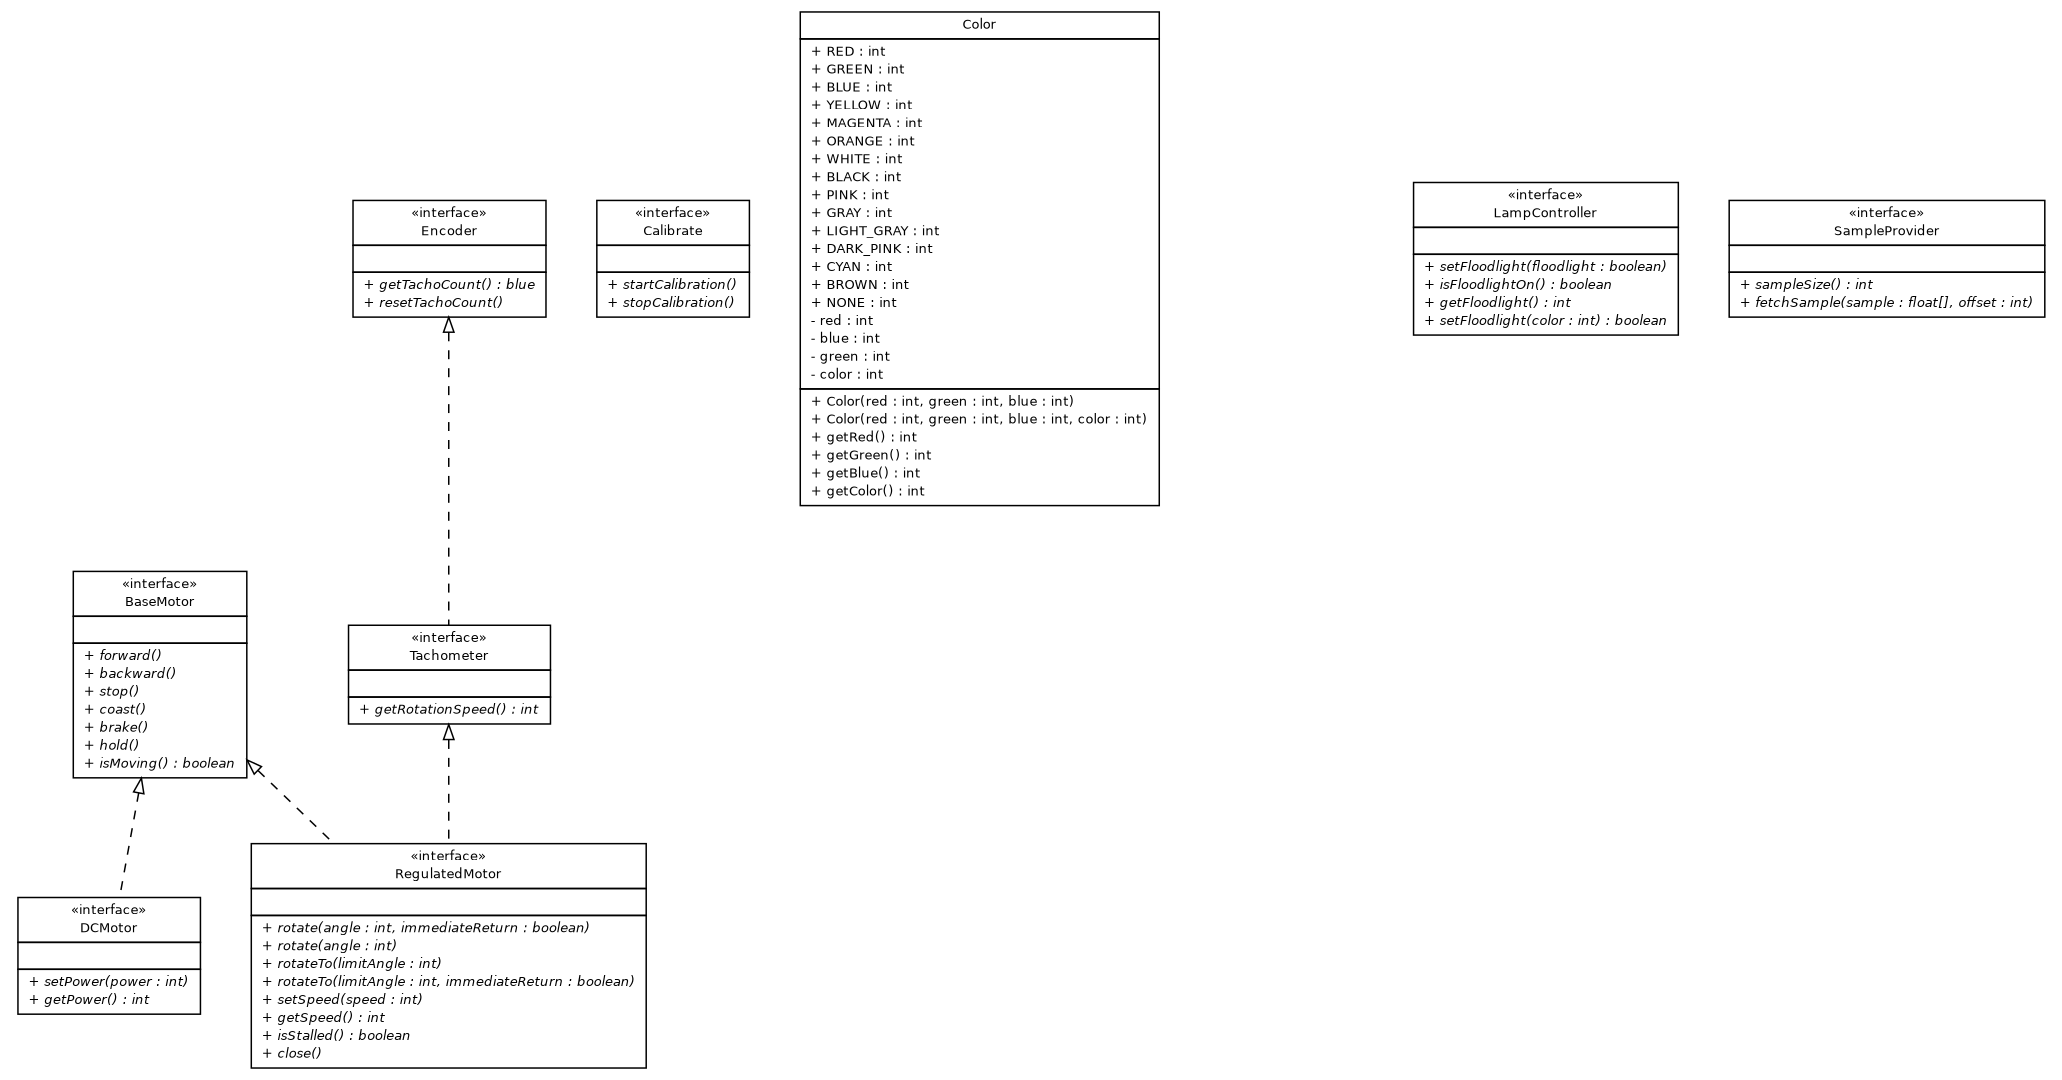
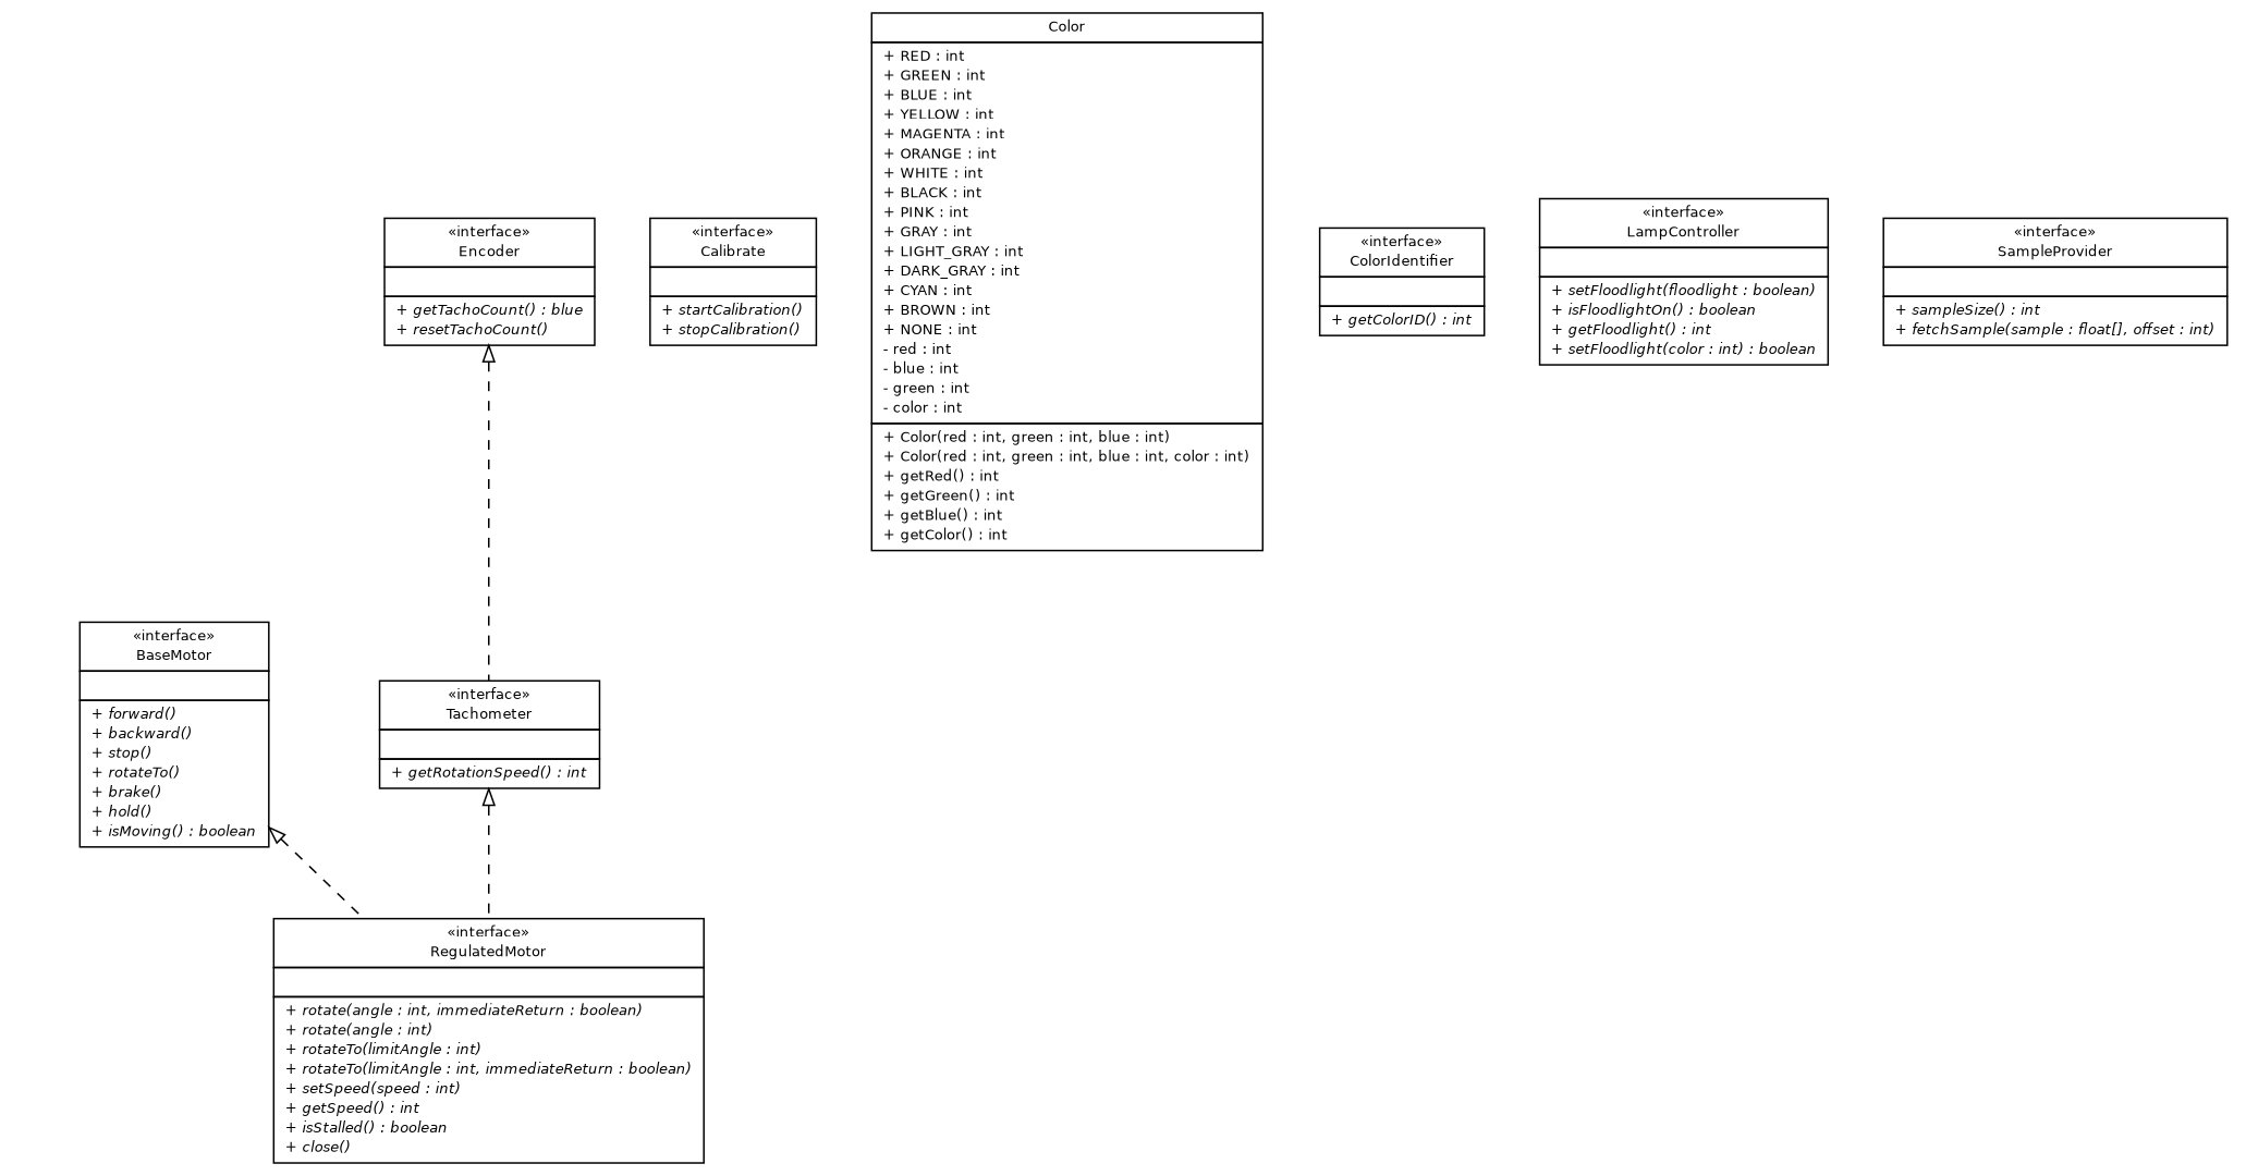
  digraph {
    nodesep=0.25
    ranksep=0.5
    node [fontcolor=black fontname=Helvetica fontsize=9.0 shape=plaintext]
    edge [arrowtail=empty dir=back fontname=Helvetica fontsize=10 headport=p labelfontname=Helvetica labelfontsize=10 style=dashed tailport=p]
-   n1 [label=<<table title="lejos.robotics.BaseMotor" border="0" cellborder="1" cellspacing="0" cellpadding="2" port="p" href="./BaseMotor.html"> 		<tr><td><table border="0" cellspacing="0" cellpadding="1"> <tr><td align="center" balign="center"> &#171;interface&#187; </td></tr> <tr><td align="center" balign="center"> BaseMotor </td></tr> 		</table></td></tr> 		<tr><td><table border="0" cellspacing="0" cellpadding="1"> <tr><td align="left" balign="left">  </td></tr> 		</table></td></tr> 		<tr><td><table border="0" cellspacing="0" cellpadding="1"> <tr><td align="left" balign="left"><font face="Helvetica-Oblique" point-size="9.0"> + forward() </font></td></tr> <tr><td align="left" balign="left"><font face="Helvetica-Oblique" point-size="9.0"> + backward() </font></td></tr> <tr><td align="left" balign="left"><font face="Helvetica-Oblique" point-size="9.0"> + stop() </font></td></tr> <tr><td align="left" balign="left"><font face="Helvetica-Oblique" point-size="9.0"> + coast() </font></td></tr> <tr><td align="left" balign="left"><font face="Helvetica-Oblique" point-size="9.0"> + brake() </font></td></tr> <tr><td align="left" balign="left"><font face="Helvetica-Oblique" point-size="9.0"> + hold() </font></td></tr> <tr><td align="left" balign="left"><font face="Helvetica-Oblique" point-size="9.0"> + isMoving() : boolean </font></td></tr> 		</table></td></tr> 		</table>>]
-   n2 [label=<<table title="lejos.robotics.DCMotor" border="0" cellborder="1" cellspacing="0" cellpadding="2" port="p" href="./DCMotor.html"> 		<tr><td><table border="0" cellspacing="0" cellpadding="1"> <tr><td align="center" balign="center"> &#171;interface&#187; </td></tr> <tr><td align="center" balign="center"> DCMotor </td></tr> 		</table></td></tr> 		<tr><td><table border="0" cellspacing="0" cellpadding="1"> <tr><td align="left" balign="left">  </td></tr> 		</table></td></tr> 		<tr><td><table border="0" cellspacing="0" cellpadding="1"> <tr><td align="left" balign="left"><font face="Helvetica-Oblique" point-size="9.0"> + setPower(power : int) </font></td></tr> <tr><td align="left" balign="left"><font face="Helvetica-Oblique" point-size="9.0"> + getPower() : int </font></td></tr> 		</table></td></tr> 		</table>>]
+   n1 [label=<<table title="lejos.robotics.BaseMotor" border="0" cellborder="1" cellspacing="0" cellpadding="2" port="p" href="./BaseMotor.html"> 		<tr><td><table border="0" cellspacing="0" cellpadding="1"> <tr><td align="center" balign="center"> &#171;interface&#187; </td></tr> <tr><td align="center" balign="center"> BaseMotor </td></tr> 		</table></td></tr> 		<tr><td><table border="0" cellspacing="0" cellpadding="1"> <tr><td align="left" balign="left">  </td></tr> 		</table></td></tr> 		<tr><td><table border="0" cellspacing="0" cellpadding="1"> <tr><td align="left" balign="left"><font face="Helvetica-Oblique" point-size="9.0"> + forward() </font></td></tr> <tr><td align="left" balign="left"><font face="Helvetica-Oblique" point-size="9.0"> + backward() </font></td></tr> <tr><td align="left" balign="left"><font face="Helvetica-Oblique" point-size="9.0"> + stop() </font></td></tr> <tr><td align="left" balign="left"><font face="Helvetica-Oblique" point-size="9.0"> + rotateTo() </font></td></tr> <tr><td align="left" balign="left"><font face="Helvetica-Oblique" point-size="9.0"> + brake() </font></td></tr> <tr><td align="left" balign="left"><font face="Helvetica-Oblique" point-size="9.0"> + hold() </font></td></tr> <tr><td align="left" balign="left"><font face="Helvetica-Oblique" point-size="9.0"> + isMoving() : boolean </font></td></tr> 		</table></td></tr> 		</table>>]
    n3 [label=<<table title="lejos.robotics.RegulatedMotor" border="0" cellborder="1" cellspacing="0" cellpadding="2" port="p" href="./RegulatedMotor.html"> 		<tr><td><table border="0" cellspacing="0" cellpadding="1"> <tr><td align="center" balign="center"> &#171;interface&#187; </td></tr> <tr><td align="center" balign="center"> RegulatedMotor </td></tr> 		</table></td></tr> 		<tr><td><table border="0" cellspacing="0" cellpadding="1"> <tr><td align="left" balign="left">  </td></tr> 		</table></td></tr> 		<tr><td><table border="0" cellspacing="0" cellpadding="1"> <tr><td align="left" balign="left"><font face="Helvetica-Oblique" point-size="9.0"> + rotate(angle : int, immediateReturn : boolean) </font></td></tr> <tr><td align="left" balign="left"><font face="Helvetica-Oblique" point-size="9.0"> + rotate(angle : int) </font></td></tr> <tr><td align="left" balign="left"><font face="Helvetica-Oblique" point-size="9.0"> + rotateTo(limitAngle : int) </font></td></tr> <tr><td align="left" balign="left"><font face="Helvetica-Oblique" point-size="9.0"> + rotateTo(limitAngle : int, immediateReturn : boolean) </font></td></tr> <tr><td align="left" balign="left"><font face="Helvetica-Oblique" point-size="9.0"> + setSpeed(speed : int) </font></td></tr> <tr><td align="left" balign="left"><font face="Helvetica-Oblique" point-size="9.0"> + getSpeed() : int </font></td></tr> <tr><td align="left" balign="left"><font face="Helvetica-Oblique" point-size="9.0"> + isStalled() : boolean </font></td></tr> <tr><td align="left" balign="left"><font face="Helvetica-Oblique" point-size="9.0"> + close() </font></td></tr> 		</table></td></tr> 		</table>>]
    n4 [label=<<table title="lejos.robotics.Calibrate" border="0" cellborder="1" cellspacing="0" cellpadding="2" port="p" href="./Calibrate.html"> 		<tr><td><table border="0" cellspacing="0" cellpadding="1"> <tr><td align="center" balign="center"> &#171;interface&#187; </td></tr> <tr><td align="center" balign="center"> Calibrate </td></tr> 		</table></td></tr> 		<tr><td><table border="0" cellspacing="0" cellpadding="1"> <tr><td align="left" balign="left">  </td></tr> 		</table></td></tr> 		<tr><td><table border="0" cellspacing="0" cellpadding="1"> <tr><td align="left" balign="left"><font face="Helvetica-Oblique" point-size="9.0"> + startCalibration() </font></td></tr> <tr><td align="left" balign="left"><font face="Helvetica-Oblique" point-size="9.0"> + stopCalibration() </font></td></tr> 		</table></td></tr> 		</table>>]
-   n5 [label=<<table title="lejos.robotics.Color" border="0" cellborder="1" cellspacing="0" cellpadding="2" port="p" href="./Color.html"> 		<tr><td><table border="0" cellspacing="0" cellpadding="1"> <tr><td align="center" balign="center"> Color </td></tr> 		</table></td></tr> 		<tr><td><table border="0" cellspacing="0" cellpadding="1"> <tr><td align="left" balign="left"> + RED : int </td></tr> <tr><td align="left" balign="left"> + GREEN : int </td></tr> <tr><td align="left" balign="left"> + BLUE : int </td></tr> <tr><td align="left" balign="left"> + YELLOW : int </td></tr> <tr><td align="left" balign="left"> + MAGENTA : int </td></tr> <tr><td align="left" balign="left"> + ORANGE : int </td></tr> <tr><td align="left" balign="left"> + WHITE : int </td></tr> <tr><td align="left" balign="left"> + BLACK : int </td></tr> <tr><td align="left" balign="left"> + PINK : int </td></tr> <tr><td align="left" balign="left"> + GRAY : int </td></tr> <tr><td align="left" balign="left"> + LIGHT_GRAY : int </td></tr> <tr><td align="left" balign="left"> + DARK_PINK : int </td></tr> <tr><td align="left" balign="left"> + CYAN : int </td></tr> <tr><td align="left" balign="left"> + BROWN : int </td></tr> <tr><td align="left" balign="left"> + NONE : int </td></tr> <tr><td align="left" balign="left"> - red : int </td></tr> <tr><td align="left" balign="left"> - blue : int </td></tr> <tr><td align="left" balign="left"> - green : int </td></tr> <tr><td align="left" balign="left"> - color : int </td></tr> 		</table></td></tr> 		<tr><td><table border="0" cellspacing="0" cellpadding="1"> <tr><td align="left" balign="left"> + Color(red : int, green : int, blue : int) </td></tr> <tr><td align="left" balign="left"> + Color(red : int, green : int, blue : int, color : int) </td></tr> <tr><td align="left" balign="left"> + getRed() : int </td></tr> <tr><td align="left" balign="left"> + getGreen() : int </td></tr> <tr><td align="left" balign="left"> + getBlue() : int </td></tr> <tr><td align="left" balign="left"> + getColor() : int </td></tr> 		</table></td></tr> 		</table>>]
+   n5 [label=<<table title="lejos.robotics.Color" border="0" cellborder="1" cellspacing="0" cellpadding="2" port="p" href="./Color.html"> 		<tr><td><table border="0" cellspacing="0" cellpadding="1"> <tr><td align="center" balign="center"> Color </td></tr> 		</table></td></tr> 		<tr><td><table border="0" cellspacing="0" cellpadding="1"> <tr><td align="left" balign="left"> + RED : int </td></tr> <tr><td align="left" balign="left"> + GREEN : int </td></tr> <tr><td align="left" balign="left"> + BLUE : int </td></tr> <tr><td align="left" balign="left"> + YELLOW : int </td></tr> <tr><td align="left" balign="left"> + MAGENTA : int </td></tr> <tr><td align="left" balign="left"> + ORANGE : int </td></tr> <tr><td align="left" balign="left"> + WHITE : int </td></tr> <tr><td align="left" balign="left"> + BLACK : int </td></tr> <tr><td align="left" balign="left"> + PINK : int </td></tr> <tr><td align="left" balign="left"> + GRAY : int </td></tr> <tr><td align="left" balign="left"> + LIGHT_GRAY : int </td></tr> <tr><td align="left" balign="left"> + DARK_GRAY : int </td></tr> <tr><td align="left" balign="left"> + CYAN : int </td></tr> <tr><td align="left" balign="left"> + BROWN : int </td></tr> <tr><td align="left" balign="left"> + NONE : int </td></tr> <tr><td align="left" balign="left"> - red : int </td></tr> <tr><td align="left" balign="left"> - blue : int </td></tr> <tr><td align="left" balign="left"> - green : int </td></tr> <tr><td align="left" balign="left"> - color : int </td></tr> 		</table></td></tr> 		<tr><td><table border="0" cellspacing="0" cellpadding="1"> <tr><td align="left" balign="left"> + Color(red : int, green : int, blue : int) </td></tr> <tr><td align="left" balign="left"> + Color(red : int, green : int, blue : int, color : int) </td></tr> <tr><td align="left" balign="left"> + getRed() : int </td></tr> <tr><td align="left" balign="left"> + getGreen() : int </td></tr> <tr><td align="left" balign="left"> + getBlue() : int </td></tr> <tr><td align="left" balign="left"> + getColor() : int </td></tr> 		</table></td></tr> 		</table>>]
+   n6 [label=<<table title="lejos.robotics.ColorIdentifier" border="0" cellborder="1" cellspacing="0" cellpadding="2" port="p" href="./ColorIdentifier.html"> 		<tr><td><table border="0" cellspacing="0" cellpadding="1"> <tr><td align="center" balign="center"> &#171;interface&#187; </td></tr> <tr><td align="center" balign="center"> ColorIdentifier </td></tr> 		</table></td></tr> 		<tr><td><table border="0" cellspacing="0" cellpadding="1"> <tr><td align="left" balign="left">  </td></tr> 		</table></td></tr> 		<tr><td><table border="0" cellspacing="0" cellpadding="1"> <tr><td align="left" balign="left"><font face="Helvetica-Oblique" point-size="9.0"> + getColorID() : int </font></td></tr> 		</table></td></tr> 		</table>>]
    n7 [label=<<table title="lejos.robotics.Encoder" border="0" cellborder="1" cellspacing="0" cellpadding="2" port="p" href="./Encoder.html"> 		<tr><td><table border="0" cellspacing="0" cellpadding="1"> <tr><td align="center" balign="center"> &#171;interface&#187; </td></tr> <tr><td align="center" balign="center"> Encoder </td></tr> 		</table></td></tr> 		<tr><td><table border="0" cellspacing="0" cellpadding="1"> <tr><td align="left" balign="left">  </td></tr> 		</table></td></tr> 		<tr><td><table border="0" cellspacing="0" cellpadding="1"> <tr><td align="left" balign="left"><font face="Helvetica-Oblique" point-size="9.0"> + getTachoCount() : blue </font></td></tr> <tr><td align="left" balign="left"><font face="Helvetica-Oblique" point-size="9.0"> + resetTachoCount() </font></td></tr> 		</table></td></tr> 		</table>>]
    n8 [label=<<table title="lejos.robotics.Tachometer" border="0" cellborder="1" cellspacing="0" cellpadding="2" port="p" href="./Tachometer.html"> 		<tr><td><table border="0" cellspacing="0" cellpadding="1"> <tr><td align="center" balign="center"> &#171;interface&#187; </td></tr> <tr><td align="center" balign="center"> Tachometer </td></tr> 		</table></td></tr> 		<tr><td><table border="0" cellspacing="0" cellpadding="1"> <tr><td align="left" balign="left">  </td></tr> 		</table></td></tr> 		<tr><td><table border="0" cellspacing="0" cellpadding="1"> <tr><td align="left" balign="left"><font face="Helvetica-Oblique" point-size="9.0"> + getRotationSpeed() : int </font></td></tr> 		</table></td></tr> 		</table>>]
    n9 [label=<<table title="lejos.robotics.LampController" border="0" cellborder="1" cellspacing="0" cellpadding="2" port="p" href="./LampController.html"> 		<tr><td><table border="0" cellspacing="0" cellpadding="1"> <tr><td align="center" balign="center"> &#171;interface&#187; </td></tr> <tr><td align="center" balign="center"> LampController </td></tr> 		</table></td></tr> 		<tr><td><table border="0" cellspacing="0" cellpadding="1"> <tr><td align="left" balign="left">  </td></tr> 		</table></td></tr> 		<tr><td><table border="0" cellspacing="0" cellpadding="1"> <tr><td align="left" balign="left"><font face="Helvetica-Oblique" point-size="9.0"> + setFloodlight(floodlight : boolean) </font></td></tr> <tr><td align="left" balign="left"><font face="Helvetica-Oblique" point-size="9.0"> + isFloodlightOn() : boolean </font></td></tr> <tr><td align="left" balign="left"><font face="Helvetica-Oblique" point-size="9.0"> + getFloodlight() : int </font></td></tr> <tr><td align="left" balign="left"><font face="Helvetica-Oblique" point-size="9.0"> + setFloodlight(color : int) : boolean </font></td></tr> 		</table></td></tr> 		</table>>]
    n10 [label=<<table title="lejos.robotics.SampleProvider" border="0" cellborder="1" cellspacing="0" cellpadding="2" port="p" href="./SampleProvider.html"> 		<tr><td><table border="0" cellspacing="0" cellpadding="1"> <tr><td align="center" balign="center"> &#171;interface&#187; </td></tr> <tr><td align="center" balign="center"> SampleProvider </td></tr> 		</table></td></tr> 		<tr><td><table border="0" cellspacing="0" cellpadding="1"> <tr><td align="left" balign="left">  </td></tr> 		</table></td></tr> 		<tr><td><table border="0" cellspacing="0" cellpadding="1"> <tr><td align="left" balign="left"><font face="Helvetica-Oblique" point-size="9.0"> + sampleSize() : int </font></td></tr> <tr><td align="left" balign="left"><font face="Helvetica-Oblique" point-size="9.0"> + fetchSample(sample : float[], offset : int) </font></td></tr> 		</table></td></tr> 		</table>>]
-   n1 -> n2
    n1 -> n3
    n7 -> n8
    n8 -> n3
  }
